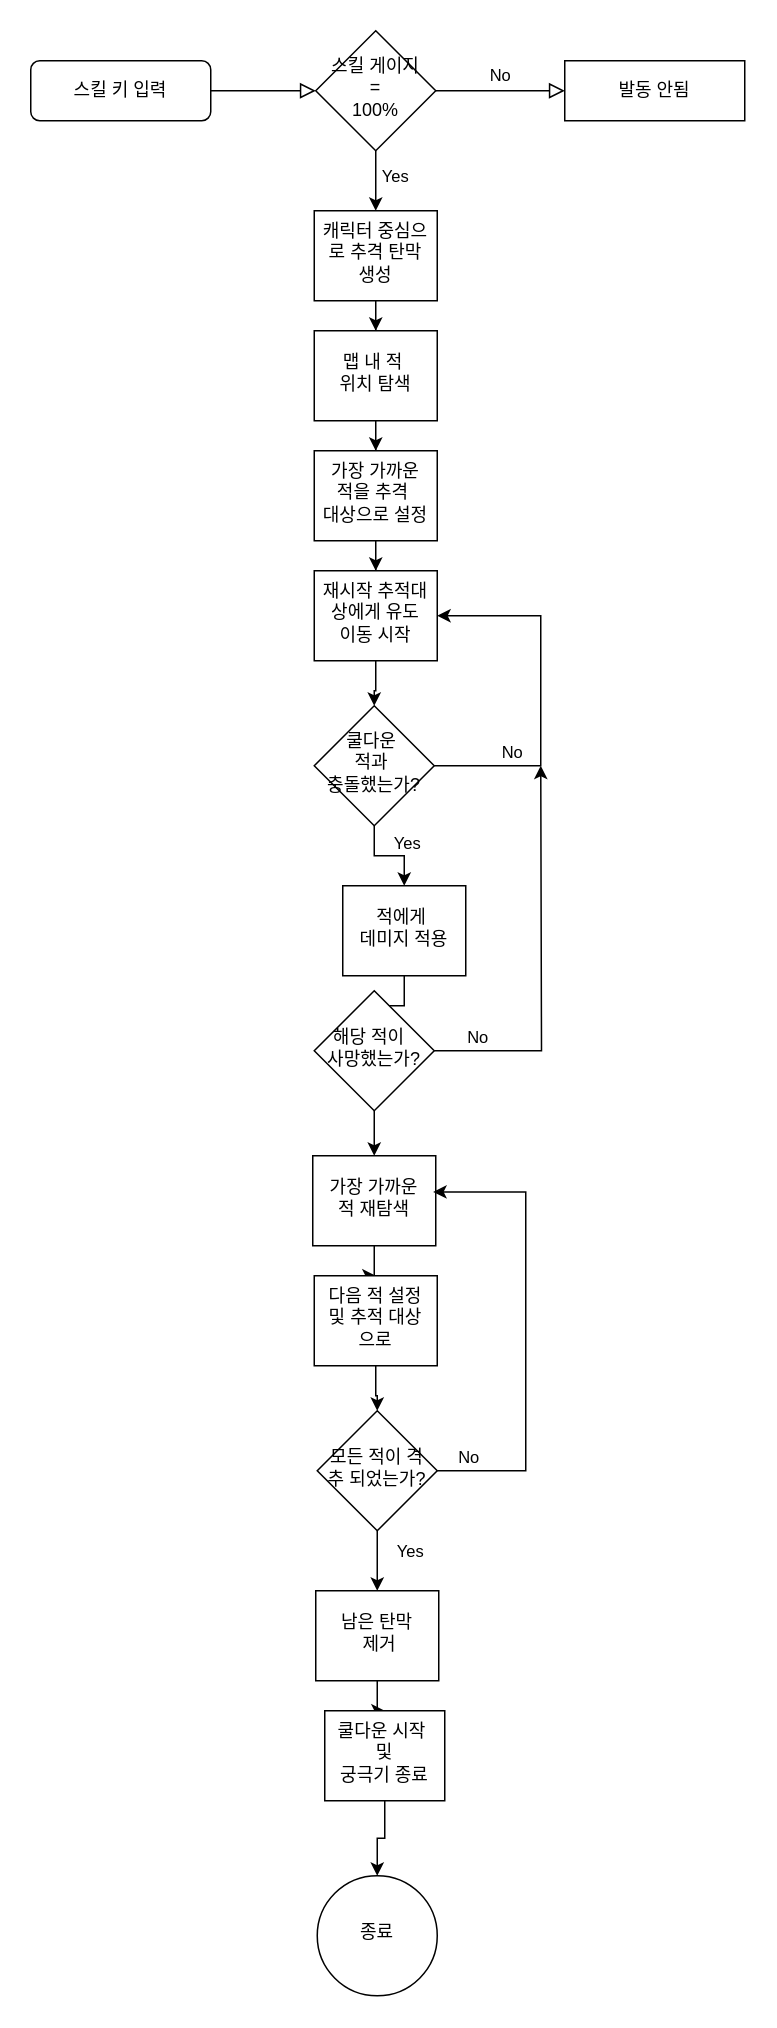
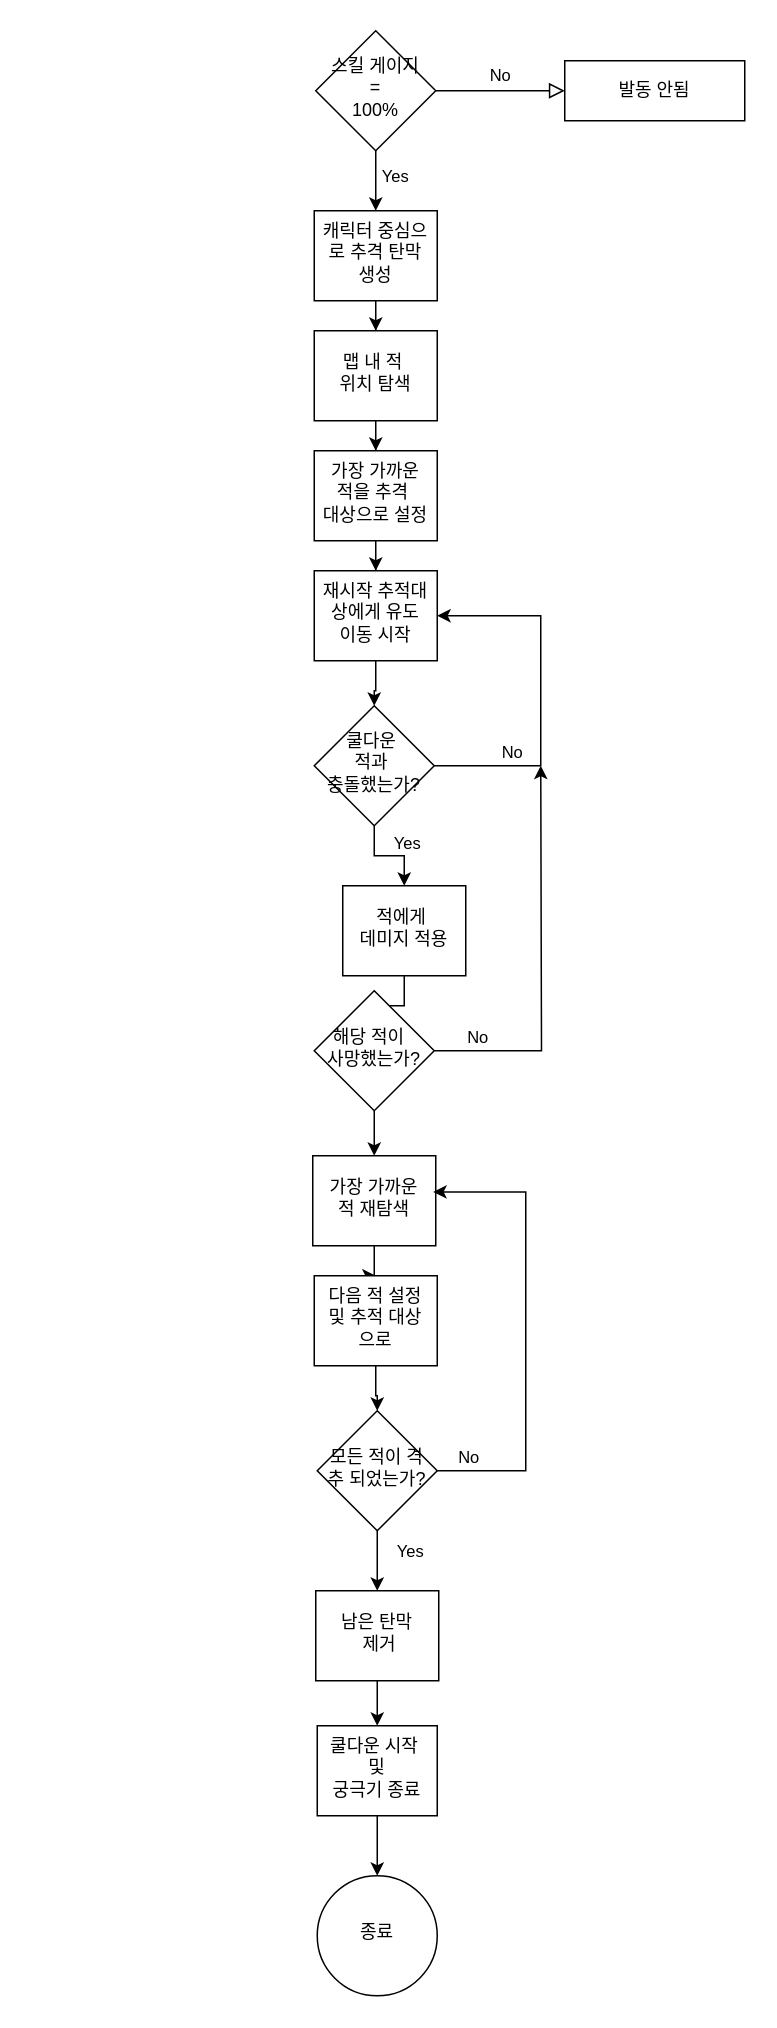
  <mxCell id="0" />
  <mxCell id="1" parent="0" />
- <mxCell id="2" value="" style="rounded=0;html=1;jettySize=auto;orthogonalLoop=1;fontSize=11;endArrow=block;endFill=0;endSize=8;strokeWidth=1;shadow=0;labelBackgroundColor=none;edgeStyle=orthogonalEdgeStyle;" parent="1" source="3" target="7" edge="1"><mxGeometry relative="1" as="geometry" /></mxCell>
- <mxCell id="3" value="스킬 키 입력" style="rounded=1;whiteSpace=wrap;html=1;fontSize=12;glass=0;strokeWidth=1;shadow=0;" parent="1" vertex="1"><mxGeometry x="20" y="40" width="120" height="40" as="geometry" /></mxCell>
  <mxCell id="4" value="No" style="edgeStyle=orthogonalEdgeStyle;rounded=0;html=1;jettySize=auto;orthogonalLoop=1;fontSize=11;endArrow=block;endFill=0;endSize=8;strokeWidth=1;shadow=0;labelBackgroundColor=none;" parent="1" source="7" target="8" edge="1"><mxGeometry y="10" relative="1" as="geometry"><mxPoint as="offset" /></mxGeometry></mxCell>
  <mxCell id="5" value="" style="edgeStyle=orthogonalEdgeStyle;rounded=0;orthogonalLoop=1;jettySize=auto;html=1;" parent="1" source="7" target="10" edge="1"><mxGeometry relative="1" as="geometry" /></mxCell>
  <mxCell id="6" value="Yes" style="edgeLabel;html=1;align=center;verticalAlign=middle;resizable=0;points=[];" parent="5" vertex="1" connectable="0"><mxGeometry x="-0.209" y="2" relative="1" as="geometry"><mxPoint x="10" as="offset" /></mxGeometry></mxCell>
  <mxCell id="7" value="스킬 게이지&lt;div&gt;=&lt;/div&gt;&lt;div&gt;100%&lt;/div&gt;" style="rhombus;whiteSpace=wrap;html=1;shadow=0;fontFamily=Helvetica;fontSize=12;align=center;strokeWidth=1;spacing=6;spacingTop=-4;" parent="1" vertex="1"><mxGeometry x="210" y="20" width="80" height="80" as="geometry" /></mxCell>
  <mxCell id="8" value="발동 안됨" style="whiteSpace=wrap;html=1;fontSize=12;glass=0;strokeWidth=1;shadow=0;rounded=0;" parent="1" vertex="1"><mxGeometry x="376" y="40" width="120" height="40" as="geometry" /></mxCell>
  <mxCell id="9" value="" style="edgeStyle=orthogonalEdgeStyle;rounded=0;orthogonalLoop=1;jettySize=auto;html=1;" parent="1" source="10" target="12" edge="1"><mxGeometry relative="1" as="geometry" /></mxCell>
  <mxCell id="10" value="캐릭터 중심으로 추격 탄막 생성" style="whiteSpace=wrap;html=1;shadow=0;strokeWidth=1;spacing=6;spacingTop=-4;" parent="1" vertex="1"><mxGeometry x="209" y="140" width="82" height="60" as="geometry" /></mxCell>
  <mxCell id="11" value="" style="edgeStyle=orthogonalEdgeStyle;rounded=0;orthogonalLoop=1;jettySize=auto;html=1;" parent="1" source="12" target="14" edge="1"><mxGeometry relative="1" as="geometry" /></mxCell>
  <mxCell id="12" value="맵 내 적&amp;nbsp;&lt;div&gt;위치 탐색&lt;/div&gt;" style="whiteSpace=wrap;html=1;shadow=0;strokeWidth=1;spacing=6;spacingTop=-4;" parent="1" vertex="1"><mxGeometry x="209" y="220" width="82" height="60" as="geometry" /></mxCell>
  <mxCell id="13" value="" style="edgeStyle=orthogonalEdgeStyle;rounded=0;orthogonalLoop=1;jettySize=auto;html=1;" parent="1" source="14" target="16" edge="1"><mxGeometry relative="1" as="geometry" /></mxCell>
  <mxCell id="14" value="가장 가까운 적을 추격&amp;nbsp;&lt;div&gt;대상으로 설정&lt;/div&gt;" style="whiteSpace=wrap;html=1;shadow=0;strokeWidth=1;spacing=6;spacingTop=-4;" parent="1" vertex="1"><mxGeometry x="209" y="300" width="82" height="60" as="geometry" /></mxCell>
  <mxCell id="15" value="" style="edgeStyle=orthogonalEdgeStyle;rounded=0;orthogonalLoop=1;jettySize=auto;html=1;" parent="1" source="16" target="21" edge="1"><mxGeometry relative="1" as="geometry" /></mxCell>
  <mxCell id="16" value="재시작 추적대상에게 유도 이동 시작" style="whiteSpace=wrap;html=1;shadow=0;strokeWidth=1;spacing=6;spacingTop=-4;" parent="1" vertex="1"><mxGeometry x="209" y="380" width="82" height="60" as="geometry" /></mxCell>
  <mxCell id="17" value="" style="edgeStyle=orthogonalEdgeStyle;rounded=0;orthogonalLoop=1;jettySize=auto;html=1;" parent="1" source="21" target="16" edge="1"><mxGeometry relative="1" as="geometry"><mxPoint x="320" y="420" as="targetPoint" /><Array as="points"><mxPoint x="360" y="510" /><mxPoint x="360" y="410" /></Array></mxGeometry></mxCell>
  <mxCell id="18" value="No" style="edgeLabel;html=1;align=center;verticalAlign=middle;resizable=0;points=[];" parent="17" vertex="1" connectable="0"><mxGeometry x="-0.338" y="-1" relative="1" as="geometry"><mxPoint x="-21" y="-2" as="offset" /></mxGeometry></mxCell>
  <mxCell id="19" value="" style="edgeStyle=orthogonalEdgeStyle;rounded=0;orthogonalLoop=1;jettySize=auto;html=1;" parent="1" source="21" target="23" edge="1"><mxGeometry relative="1" as="geometry"><mxPoint x="249" y="640" as="targetPoint" /></mxGeometry></mxCell>
  <mxCell id="20" value="Yes" style="edgeLabel;html=1;align=center;verticalAlign=middle;resizable=0;points=[];" parent="19" vertex="1" connectable="0"><mxGeometry x="-0.637" relative="1" as="geometry"><mxPoint x="21" as="offset" /></mxGeometry></mxCell>
  <mxCell id="21" value="쿨다운&amp;nbsp;&lt;div&gt;적과&amp;nbsp;&lt;/div&gt;&lt;div&gt;충돌했는가?&lt;/div&gt;" style="rhombus;whiteSpace=wrap;html=1;shadow=0;strokeWidth=1;spacing=6;spacingTop=-4;" parent="1" vertex="1"><mxGeometry x="209" y="470" width="80" height="80" as="geometry" /></mxCell>
  <mxCell id="22" value="" style="edgeStyle=orthogonalEdgeStyle;rounded=0;orthogonalLoop=1;jettySize=auto;html=1;" parent="1" source="23" target="27" edge="1"><mxGeometry relative="1" as="geometry" /></mxCell>
  <mxCell id="23" value="적에게&amp;nbsp;&lt;div&gt;데미지 적용&lt;/div&gt;" style="whiteSpace=wrap;html=1;shadow=0;strokeWidth=1;spacing=6;spacingTop=-4;" parent="1" vertex="1"><mxGeometry x="228" y="590" width="82" height="60" as="geometry" /></mxCell>
  <mxCell id="24" value="" style="edgeStyle=orthogonalEdgeStyle;rounded=0;orthogonalLoop=1;jettySize=auto;html=1;" parent="1" source="27" edge="1"><mxGeometry relative="1" as="geometry"><mxPoint x="360" y="510" as="targetPoint" /></mxGeometry></mxCell>
  <mxCell id="25" value="No" style="edgeLabel;html=1;align=center;verticalAlign=middle;resizable=0;points=[];" parent="24" vertex="1" connectable="0"><mxGeometry x="-0.787" y="-1" relative="1" as="geometry"><mxPoint y="-11" as="offset" /></mxGeometry></mxCell>
  <mxCell id="26" value="" style="edgeStyle=orthogonalEdgeStyle;rounded=0;orthogonalLoop=1;jettySize=auto;html=1;" parent="1" source="27" target="29" edge="1"><mxGeometry relative="1" as="geometry"><mxPoint x="249" y="830" as="targetPoint" /></mxGeometry></mxCell>
  <mxCell id="27" value="해당 적이&amp;nbsp;&amp;nbsp;&lt;div&gt;사망했는가?&lt;/div&gt;" style="rhombus;whiteSpace=wrap;html=1;shadow=0;strokeWidth=1;spacing=6;spacingTop=-4;" parent="1" vertex="1"><mxGeometry x="209" y="660" width="80" height="80" as="geometry" /></mxCell>
  <mxCell id="28" value="" style="edgeStyle=orthogonalEdgeStyle;rounded=0;orthogonalLoop=1;jettySize=auto;html=1;" parent="1" source="29" target="31" edge="1"><mxGeometry relative="1" as="geometry" /></mxCell>
  <mxCell id="29" value="가장 가까운 적 재탐색" style="whiteSpace=wrap;html=1;shadow=0;strokeWidth=1;spacing=6;spacingTop=-4;" parent="1" vertex="1"><mxGeometry x="208" y="770" width="82" height="60" as="geometry" /></mxCell>
  <mxCell id="30" value="" style="edgeStyle=orthogonalEdgeStyle;rounded=0;orthogonalLoop=1;jettySize=auto;html=1;" parent="1" source="31" target="36" edge="1"><mxGeometry relative="1" as="geometry" /></mxCell>
  <mxCell id="31" value="다음 적 설정 및 추적 대상으로" style="whiteSpace=wrap;html=1;shadow=0;strokeWidth=1;spacing=6;spacingTop=-4;" parent="1" vertex="1"><mxGeometry x="209" y="850" width="82" height="60" as="geometry" /></mxCell>
  <mxCell id="32" value="" style="edgeStyle=orthogonalEdgeStyle;rounded=0;orthogonalLoop=1;jettySize=auto;html=1;entryX=0.979;entryY=0.402;entryDx=0;entryDy=0;entryPerimeter=0;" parent="1" source="36" target="29" edge="1"><mxGeometry relative="1" as="geometry"><mxPoint x="369" y="980" as="targetPoint" /><Array as="points"><mxPoint x="350" y="980" /><mxPoint x="350" y="794" /></Array></mxGeometry></mxCell>
  <mxCell id="33" value="No" style="edgeLabel;html=1;align=center;verticalAlign=middle;resizable=0;points=[];" parent="32" vertex="1" connectable="0"><mxGeometry x="-0.871" y="-1" relative="1" as="geometry"><mxPoint y="-11" as="offset" /></mxGeometry></mxCell>
  <mxCell id="34" value="" style="edgeStyle=orthogonalEdgeStyle;rounded=0;orthogonalLoop=1;jettySize=auto;html=1;" parent="1" source="36" target="38" edge="1"><mxGeometry relative="1" as="geometry" /></mxCell>
  <mxCell id="35" value="Yes" style="edgeLabel;html=1;align=center;verticalAlign=middle;resizable=0;points=[];" parent="34" vertex="1" connectable="0"><mxGeometry x="-0.348" relative="1" as="geometry"><mxPoint x="21" as="offset" /></mxGeometry></mxCell>
  <mxCell id="36" value="모든 적이 격추 되었는가?" style="rhombus;whiteSpace=wrap;html=1;shadow=0;strokeWidth=1;spacing=6;spacingTop=-4;" parent="1" vertex="1"><mxGeometry x="211" y="940" width="80" height="80" as="geometry" /></mxCell>
  <mxCell id="37" value="" style="edgeStyle=orthogonalEdgeStyle;rounded=0;orthogonalLoop=1;jettySize=auto;html=1;" edge="1" parent="1" source="38" target="41"><mxGeometry relative="1" as="geometry" /></mxCell>
  <mxCell id="38" value="남은 탄막&lt;div&gt;&amp;nbsp;제거&lt;/div&gt;" style="whiteSpace=wrap;html=1;shadow=0;strokeWidth=1;spacing=6;spacingTop=-4;" parent="1" vertex="1"><mxGeometry x="210" y="1060" width="82" height="60" as="geometry" /></mxCell>
  <mxCell id="39" value="종료" style="ellipse;whiteSpace=wrap;html=1;shadow=0;strokeWidth=1;spacing=6;spacingTop=-4;" parent="1" vertex="1"><mxGeometry x="211" y="1250" width="80" height="80" as="geometry" /></mxCell>
  <mxCell id="40" value="" style="edgeStyle=orthogonalEdgeStyle;rounded=0;orthogonalLoop=1;jettySize=auto;html=1;" edge="1" parent="1" source="41" target="39"><mxGeometry relative="1" as="geometry" /></mxCell>
- <mxCell id="41" value="쿨다운 시작&amp;nbsp;&lt;div&gt;및&lt;/div&gt;&lt;div&gt;궁극기 종료&lt;/div&gt;" style="whiteSpace=wrap;html=1;shadow=0;strokeWidth=1;spacing=6;spacingTop=-4;" vertex="1" parent="1"><mxGeometry x="216" y="1140" width="80" height="60" as="geometry" /></mxCell>
+ <mxCell id="41" value="쿨다운 시작&amp;nbsp;&lt;div&gt;및&lt;/div&gt;&lt;div&gt;궁극기 종료&lt;/div&gt;" style="whiteSpace=wrap;html=1;shadow=0;strokeWidth=1;spacing=6;spacingTop=-4;" vertex="1" parent="1"><mxGeometry x="211" y="1150" width="80" height="60" as="geometry" /></mxCell>
